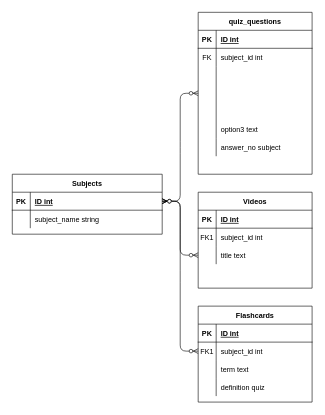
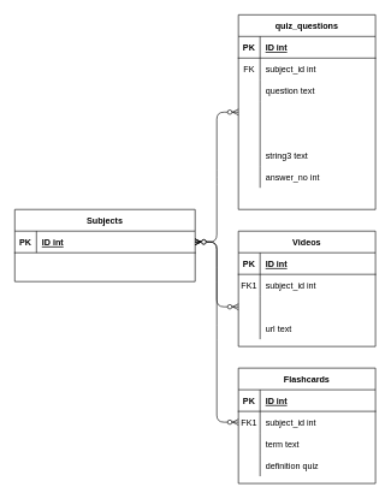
  <mxCell id="0" />
  <mxCell id="1" parent="0" />
  <mxCell id="2" value="quiz_questions" style="shape=table;startSize=30;container=1;collapsible=1;childLayout=tableLayout;fixedRows=1;rowLines=0;fontStyle=1;align=center;resizeLast=1;" vertex="1" parent="1"><mxGeometry x="330" y="20" width="190" height="270" as="geometry" /></mxCell>
  <mxCell id="3" value="" style="shape=partialRectangle;collapsible=0;dropTarget=0;pointerEvents=0;fillColor=none;top=0;left=0;bottom=1;right=0;points=[[0,0.5],[1,0.5]];portConstraint=eastwest;" vertex="1" parent="2"><mxGeometry y="30" width="190" height="30" as="geometry" /></mxCell>
  <mxCell id="4" value="PK" style="shape=partialRectangle;connectable=0;fillColor=none;top=0;left=0;bottom=0;right=0;fontStyle=1;overflow=hidden;" vertex="1" parent="3"><mxGeometry width="30" height="30" as="geometry" /></mxCell>
  <mxCell id="5" value="ID int" style="shape=partialRectangle;connectable=0;fillColor=none;top=0;left=0;bottom=0;right=0;align=left;spacingLeft=6;fontStyle=5;overflow=hidden;" vertex="1" parent="3"><mxGeometry x="30" width="160" height="30" as="geometry" /></mxCell>
  <mxCell id="6" style="shape=partialRectangle;collapsible=0;dropTarget=0;pointerEvents=0;fillColor=none;top=0;left=0;bottom=0;right=0;points=[[0,0.5],[1,0.5]];portConstraint=eastwest;" vertex="1" parent="2"><mxGeometry y="60" width="190" height="30" as="geometry" /></mxCell>
  <mxCell id="7" value="FK" style="shape=partialRectangle;connectable=0;fillColor=none;top=0;left=0;bottom=0;right=0;editable=1;overflow=hidden;" vertex="1" parent="6"><mxGeometry width="30" height="30" as="geometry" /></mxCell>
  <mxCell id="8" value="subject_id int" style="shape=partialRectangle;connectable=0;fillColor=none;top=0;left=0;bottom=0;right=0;align=left;spacingLeft=6;overflow=hidden;" vertex="1" parent="6"><mxGeometry x="30" width="160" height="30" as="geometry" /></mxCell>
  <mxCell id="9" value="" style="shape=partialRectangle;collapsible=0;dropTarget=0;pointerEvents=0;fillColor=none;top=0;left=0;bottom=0;right=0;points=[[0,0.5],[1,0.5]];portConstraint=eastwest;" vertex="1" parent="2"><mxGeometry y="90" width="190" height="30" as="geometry" /></mxCell>
  <mxCell id="10" value="" style="shape=partialRectangle;connectable=0;fillColor=none;top=0;left=0;bottom=0;right=0;editable=1;overflow=hidden;" vertex="1" parent="9"><mxGeometry width="30" height="30" as="geometry" /></mxCell>
+ <mxCell id="11" value="question text" style="shape=partialRectangle;connectable=0;fillColor=none;top=0;left=0;bottom=0;right=0;align=left;spacingLeft=6;overflow=hidden;" vertex="1" parent="9"><mxGeometry x="30" width="160" height="30" as="geometry" /></mxCell>
  <mxCell id="12" value="" style="shape=partialRectangle;collapsible=0;dropTarget=0;pointerEvents=0;fillColor=none;top=0;left=0;bottom=0;right=0;points=[[0,0.5],[1,0.5]];portConstraint=eastwest;" vertex="1" parent="2"><mxGeometry y="120" width="190" height="30" as="geometry" /></mxCell>
  <mxCell id="13" value="" style="shape=partialRectangle;connectable=0;fillColor=none;top=0;left=0;bottom=0;right=0;editable=1;overflow=hidden;" vertex="1" parent="12"><mxGeometry width="30" height="30" as="geometry" /></mxCell>
  <mxCell id="14" value="" style="shape=partialRectangle;collapsible=0;dropTarget=0;pointerEvents=0;fillColor=none;top=0;left=0;bottom=0;right=0;points=[[0,0.5],[1,0.5]];portConstraint=eastwest;" vertex="1" parent="2"><mxGeometry y="150" width="190" height="30" as="geometry" /></mxCell>
  <mxCell id="15" value="" style="shape=partialRectangle;connectable=0;fillColor=none;top=0;left=0;bottom=0;right=0;editable=1;overflow=hidden;" vertex="1" parent="14"><mxGeometry width="30" height="30" as="geometry" /></mxCell>
  <mxCell id="16" style="shape=partialRectangle;collapsible=0;dropTarget=0;pointerEvents=0;fillColor=none;top=0;left=0;bottom=0;right=0;points=[[0,0.5],[1,0.5]];portConstraint=eastwest;" vertex="1" parent="2"><mxGeometry y="180" width="190" height="30" as="geometry" /></mxCell>
  <mxCell id="17" style="shape=partialRectangle;connectable=0;fillColor=none;top=0;left=0;bottom=0;right=0;editable=1;overflow=hidden;" vertex="1" parent="16"><mxGeometry width="30" height="30" as="geometry" /></mxCell>
- <mxCell id="18" value="option3 text" style="shape=partialRectangle;connectable=0;fillColor=none;top=0;left=0;bottom=0;right=0;align=left;spacingLeft=6;overflow=hidden;" vertex="1" parent="16"><mxGeometry x="30" width="160" height="30" as="geometry" /></mxCell>
+ <mxCell id="18" value="string3 text" style="shape=partialRectangle;connectable=0;fillColor=none;top=0;left=0;bottom=0;right=0;align=left;spacingLeft=6;overflow=hidden;" vertex="1" parent="16"><mxGeometry x="30" width="160" height="30" as="geometry" /></mxCell>
  <mxCell id="19" style="shape=partialRectangle;collapsible=0;dropTarget=0;pointerEvents=0;fillColor=none;top=0;left=0;bottom=0;right=0;points=[[0,0.5],[1,0.5]];portConstraint=eastwest;" vertex="1" parent="2"><mxGeometry y="210" width="190" height="30" as="geometry" /></mxCell>
  <mxCell id="20" style="shape=partialRectangle;connectable=0;fillColor=none;top=0;left=0;bottom=0;right=0;editable=1;overflow=hidden;" vertex="1" parent="19"><mxGeometry width="30" height="30" as="geometry" /></mxCell>
- <mxCell id="21" value="answer_no subject" style="shape=partialRectangle;connectable=0;fillColor=none;top=0;left=0;bottom=0;right=0;align=left;spacingLeft=6;overflow=hidden;" vertex="1" parent="19"><mxGeometry x="30" width="160" height="30" as="geometry" /></mxCell>
+ <mxCell id="21" value="answer_no int" style="shape=partialRectangle;connectable=0;fillColor=none;top=0;left=0;bottom=0;right=0;align=left;spacingLeft=6;overflow=hidden;" vertex="1" parent="19"><mxGeometry x="30" width="160" height="30" as="geometry" /></mxCell>
  <mxCell id="22" style="shape=partialRectangle;collapsible=0;dropTarget=0;pointerEvents=0;fillColor=none;top=0;left=0;bottom=0;right=0;points=[[0,0.5],[1,0.5]];portConstraint=eastwest;" vertex="1" parent="2"><mxGeometry y="240" width="190" height="30" as="geometry" /></mxCell>
  <mxCell id="23" style="shape=partialRectangle;connectable=0;fillColor=none;top=0;left=0;bottom=0;right=0;editable=1;overflow=hidden;" vertex="1" parent="22"><mxGeometry width="30" height="30" as="geometry" /></mxCell>
  <mxCell id="24" value="Videos" style="shape=table;startSize=30;container=1;collapsible=1;childLayout=tableLayout;fixedRows=1;rowLines=0;fontStyle=1;align=center;resizeLast=1;" parent="1" vertex="1"><mxGeometry x="330" y="320" width="190" height="160" as="geometry" /></mxCell>
  <mxCell id="25" value="" style="shape=partialRectangle;collapsible=0;dropTarget=0;pointerEvents=0;fillColor=none;points=[[0,0.5],[1,0.5]];portConstraint=eastwest;top=0;left=0;right=0;bottom=1;" parent="24" vertex="1"><mxGeometry y="30" width="190" height="30" as="geometry" /></mxCell>
  <mxCell id="26" value="PK" style="shape=partialRectangle;overflow=hidden;connectable=0;fillColor=none;top=0;left=0;bottom=0;right=0;fontStyle=1;" parent="25" vertex="1"><mxGeometry width="30" height="30" as="geometry" /></mxCell>
  <mxCell id="27" value="ID int" style="shape=partialRectangle;overflow=hidden;connectable=0;fillColor=none;top=0;left=0;bottom=0;right=0;align=left;spacingLeft=6;fontStyle=5;" parent="25" vertex="1"><mxGeometry x="30" width="160" height="30" as="geometry" /></mxCell>
  <mxCell id="28" value="" style="shape=partialRectangle;collapsible=0;dropTarget=0;pointerEvents=0;fillColor=none;points=[[0,0.5],[1,0.5]];portConstraint=eastwest;top=0;left=0;right=0;bottom=0;" parent="24" vertex="1"><mxGeometry y="60" width="190" height="30" as="geometry" /></mxCell>
  <mxCell id="29" value="FK1" style="shape=partialRectangle;overflow=hidden;connectable=0;fillColor=none;top=0;left=0;bottom=0;right=0;" parent="28" vertex="1"><mxGeometry width="30" height="30" as="geometry" /></mxCell>
  <mxCell id="30" value="subject_id int" style="shape=partialRectangle;overflow=hidden;connectable=0;fillColor=none;top=0;left=0;bottom=0;right=0;align=left;spacingLeft=6;" parent="28" vertex="1"><mxGeometry x="30" width="160" height="30" as="geometry" /></mxCell>
  <mxCell id="31" value="" style="shape=partialRectangle;collapsible=0;dropTarget=0;pointerEvents=0;fillColor=none;points=[[0,0.5],[1,0.5]];portConstraint=eastwest;top=0;left=0;right=0;bottom=0;" parent="24" vertex="1"><mxGeometry y="90" width="190" height="30" as="geometry" /></mxCell>
  <mxCell id="32" value="" style="shape=partialRectangle;overflow=hidden;connectable=0;fillColor=none;top=0;left=0;bottom=0;right=0;" parent="31" vertex="1"><mxGeometry width="30" height="30" as="geometry" /></mxCell>
- <mxCell id="33" value="title text" style="shape=partialRectangle;overflow=hidden;connectable=0;fillColor=none;top=0;left=0;bottom=0;right=0;align=left;spacingLeft=6;" parent="31" vertex="1"><mxGeometry x="30" width="160" height="30" as="geometry" /></mxCell>
  <mxCell id="34" style="shape=partialRectangle;collapsible=0;dropTarget=0;pointerEvents=0;fillColor=none;points=[[0,0.5],[1,0.5]];portConstraint=eastwest;top=0;left=0;right=0;bottom=0;" vertex="1" parent="24"><mxGeometry y="120" width="190" height="30" as="geometry" /></mxCell>
  <mxCell id="35" style="shape=partialRectangle;overflow=hidden;connectable=0;fillColor=none;top=0;left=0;bottom=0;right=0;" vertex="1" parent="34"><mxGeometry width="30" height="30" as="geometry" /></mxCell>
+ <mxCell id="36" value="url text" style="shape=partialRectangle;overflow=hidden;connectable=0;fillColor=none;top=0;left=0;bottom=0;right=0;align=left;spacingLeft=6;" vertex="1" parent="34"><mxGeometry x="30" width="160" height="30" as="geometry" /></mxCell>
  <mxCell id="37" value="Flashcards" style="shape=table;startSize=30;container=1;collapsible=1;childLayout=tableLayout;fixedRows=1;rowLines=0;fontStyle=1;align=center;resizeLast=1;" parent="1" vertex="1"><mxGeometry x="330" y="510" width="190" height="160" as="geometry" /></mxCell>
  <mxCell id="38" value="" style="shape=partialRectangle;collapsible=0;dropTarget=0;pointerEvents=0;fillColor=none;points=[[0,0.5],[1,0.5]];portConstraint=eastwest;top=0;left=0;right=0;bottom=1;" parent="37" vertex="1"><mxGeometry y="30" width="190" height="30" as="geometry" /></mxCell>
  <mxCell id="39" value="PK" style="shape=partialRectangle;overflow=hidden;connectable=0;fillColor=none;top=0;left=0;bottom=0;right=0;fontStyle=1;" parent="38" vertex="1"><mxGeometry width="30" height="30" as="geometry" /></mxCell>
  <mxCell id="40" value="ID int" style="shape=partialRectangle;overflow=hidden;connectable=0;fillColor=none;top=0;left=0;bottom=0;right=0;align=left;spacingLeft=6;fontStyle=5;" parent="38" vertex="1"><mxGeometry x="30" width="160" height="30" as="geometry" /></mxCell>
  <mxCell id="41" value="" style="shape=partialRectangle;collapsible=0;dropTarget=0;pointerEvents=0;fillColor=none;points=[[0,0.5],[1,0.5]];portConstraint=eastwest;top=0;left=0;right=0;bottom=0;" parent="37" vertex="1"><mxGeometry y="60" width="190" height="30" as="geometry" /></mxCell>
  <mxCell id="42" value="FK1" style="shape=partialRectangle;overflow=hidden;connectable=0;fillColor=none;top=0;left=0;bottom=0;right=0;" parent="41" vertex="1"><mxGeometry width="30" height="30" as="geometry" /></mxCell>
  <mxCell id="43" value="subject_id int" style="shape=partialRectangle;overflow=hidden;connectable=0;fillColor=none;top=0;left=0;bottom=0;right=0;align=left;spacingLeft=6;" parent="41" vertex="1"><mxGeometry x="30" width="160" height="30" as="geometry" /></mxCell>
  <mxCell id="44" value="" style="shape=partialRectangle;collapsible=0;dropTarget=0;pointerEvents=0;fillColor=none;points=[[0,0.5],[1,0.5]];portConstraint=eastwest;top=0;left=0;right=0;bottom=0;" parent="37" vertex="1"><mxGeometry y="90" width="190" height="30" as="geometry" /></mxCell>
  <mxCell id="45" value="" style="shape=partialRectangle;overflow=hidden;connectable=0;fillColor=none;top=0;left=0;bottom=0;right=0;" parent="44" vertex="1"><mxGeometry width="30" height="30" as="geometry" /></mxCell>
  <mxCell id="46" value="term text" style="shape=partialRectangle;overflow=hidden;connectable=0;fillColor=none;top=0;left=0;bottom=0;right=0;align=left;spacingLeft=6;" parent="44" vertex="1"><mxGeometry x="30" width="160" height="30" as="geometry" /></mxCell>
  <mxCell id="47" style="shape=partialRectangle;collapsible=0;dropTarget=0;pointerEvents=0;fillColor=none;points=[[0,0.5],[1,0.5]];portConstraint=eastwest;top=0;left=0;right=0;bottom=0;" vertex="1" parent="37"><mxGeometry y="120" width="190" height="30" as="geometry" /></mxCell>
  <mxCell id="48" style="shape=partialRectangle;overflow=hidden;connectable=0;fillColor=none;top=0;left=0;bottom=0;right=0;" vertex="1" parent="47"><mxGeometry width="30" height="30" as="geometry" /></mxCell>
  <mxCell id="49" value="definition quiz" style="shape=partialRectangle;overflow=hidden;connectable=0;fillColor=none;top=0;left=0;bottom=0;right=0;align=left;spacingLeft=6;" vertex="1" parent="47"><mxGeometry x="30" width="160" height="30" as="geometry" /></mxCell>
  <mxCell id="50" value="Subjects" style="shape=table;startSize=30;container=1;collapsible=1;childLayout=tableLayout;fixedRows=1;rowLines=0;fontStyle=1;align=center;resizeLast=1;" parent="1" vertex="1"><mxGeometry x="20" y="290" width="250" height="100" as="geometry" /></mxCell>
  <mxCell id="51" value="" style="shape=partialRectangle;collapsible=0;dropTarget=0;pointerEvents=0;fillColor=none;points=[[0,0.5],[1,0.5]];portConstraint=eastwest;top=0;left=0;right=0;bottom=1;" parent="50" vertex="1"><mxGeometry y="30" width="250" height="30" as="geometry" /></mxCell>
  <mxCell id="52" value="PK" style="shape=partialRectangle;overflow=hidden;connectable=0;fillColor=none;top=0;left=0;bottom=0;right=0;fontStyle=1;" parent="51" vertex="1"><mxGeometry width="30" height="30" as="geometry" /></mxCell>
  <mxCell id="53" value="ID int" style="shape=partialRectangle;overflow=hidden;connectable=0;fillColor=none;top=0;left=0;bottom=0;right=0;align=left;spacingLeft=6;fontStyle=5;" parent="51" vertex="1"><mxGeometry x="30" width="220" height="30" as="geometry" /></mxCell>
  <mxCell id="54" value="" style="shape=partialRectangle;collapsible=0;dropTarget=0;pointerEvents=0;fillColor=none;points=[[0,0.5],[1,0.5]];portConstraint=eastwest;top=0;left=0;right=0;bottom=0;" parent="50" vertex="1"><mxGeometry y="60" width="250" height="30" as="geometry" /></mxCell>
  <mxCell id="55" value="" style="shape=partialRectangle;overflow=hidden;connectable=0;fillColor=none;top=0;left=0;bottom=0;right=0;" parent="54" vertex="1"><mxGeometry width="30" height="30" as="geometry" /></mxCell>
- <mxCell id="56" value="subject_name string" style="shape=partialRectangle;overflow=hidden;connectable=0;fillColor=none;top=0;left=0;bottom=0;right=0;align=left;spacingLeft=6;" parent="54" vertex="1"><mxGeometry x="30" width="220" height="30" as="geometry" /></mxCell>
  <mxCell id="57" value="" style="edgeStyle=entityRelationEdgeStyle;fontSize=12;html=1;endArrow=ERzeroToMany;endFill=1;startArrow=ERzeroToMany;entryX=0;entryY=0.5;entryDx=0;entryDy=0;exitX=1;exitY=0.5;exitDx=0;exitDy=0;" edge="1" parent="1" source="51" target="12"><mxGeometry width="100" height="100" relative="1" as="geometry"><mxPoint x="140" y="260" as="sourcePoint" /><mxPoint x="240" y="160" as="targetPoint" /></mxGeometry></mxCell>
  <mxCell id="58" value="" style="edgeStyle=entityRelationEdgeStyle;fontSize=12;html=1;endArrow=ERzeroToMany;endFill=1;startArrow=ERzeroToMany;entryX=0;entryY=0.5;entryDx=0;entryDy=0;exitX=1;exitY=0.5;exitDx=0;exitDy=0;" edge="1" parent="1" source="51" target="31"><mxGeometry width="100" height="100" relative="1" as="geometry"><mxPoint x="130" y="560" as="sourcePoint" /><mxPoint x="230" y="460" as="targetPoint" /></mxGeometry></mxCell>
  <mxCell id="59" value="" style="edgeStyle=entityRelationEdgeStyle;fontSize=12;html=1;endArrow=ERzeroToMany;endFill=1;startArrow=ERzeroToMany;entryX=0;entryY=0.5;entryDx=0;entryDy=0;exitX=1;exitY=0.5;exitDx=0;exitDy=0;" edge="1" parent="1" source="51" target="41"><mxGeometry width="100" height="100" relative="1" as="geometry"><mxPoint x="120" y="580" as="sourcePoint" /><mxPoint x="220" y="480" as="targetPoint" /></mxGeometry></mxCell>
